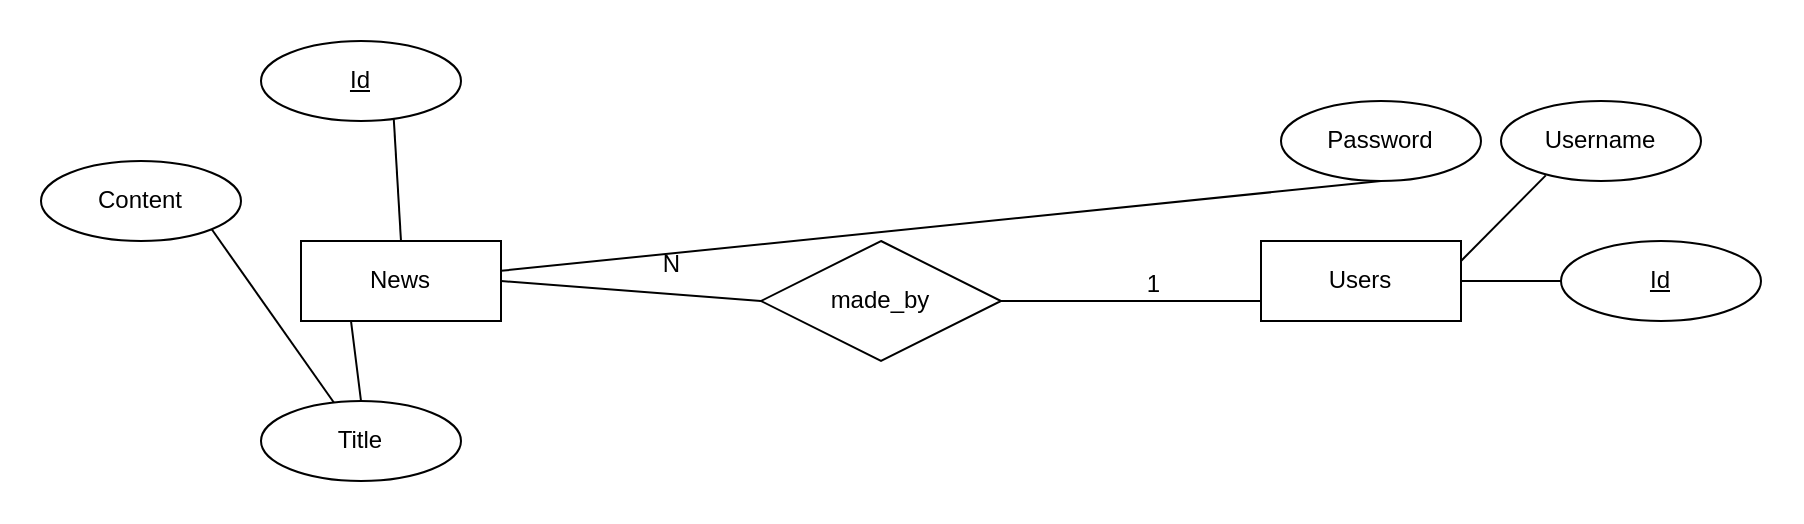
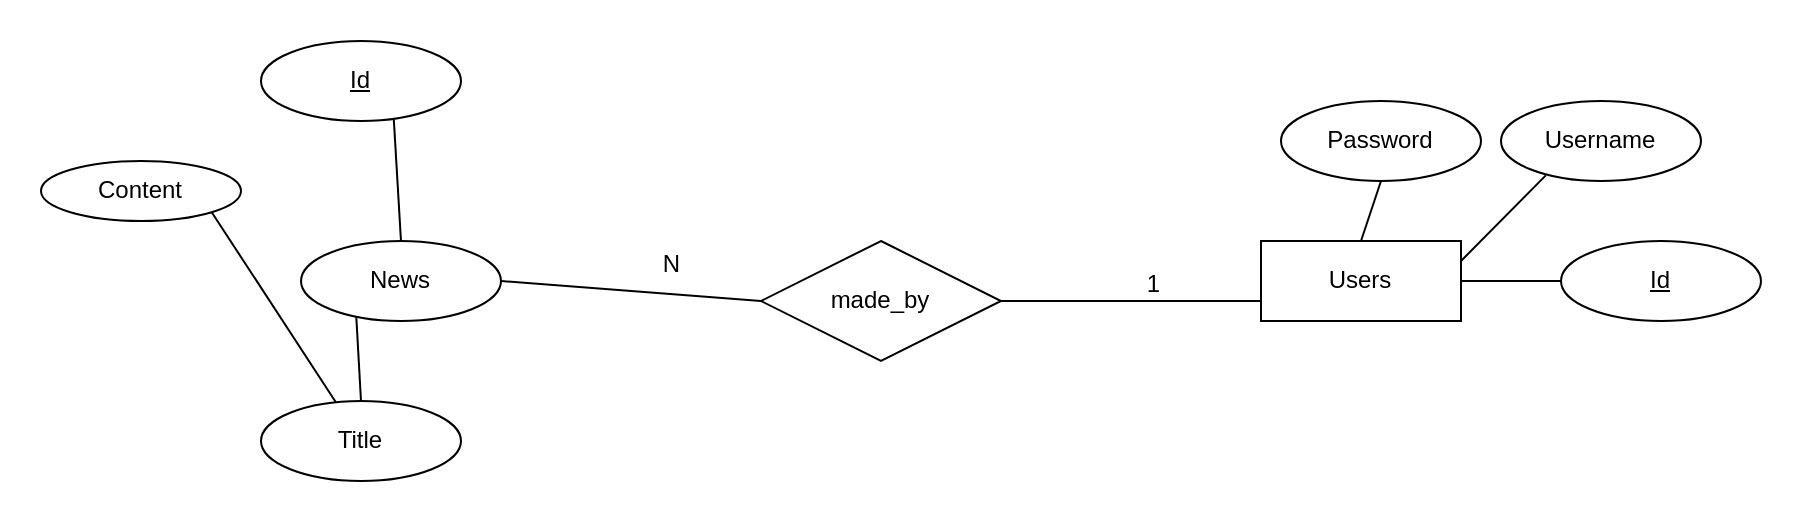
  <mxCell id="0" />
  <mxCell id="1" parent="0" />
- <mxCell id="2" value="News" style="whiteSpace=wrap;html=1;align=center;" vertex="1" parent="1"><mxGeometry x="150" y="120" width="100" height="40" as="geometry" /></mxCell>
+ <mxCell id="2" value="News" style="ellipse;whiteSpace=wrap;html=1;align=center;" vertex="1" parent="1"><mxGeometry x="150" y="120" width="100" height="40" as="geometry" /></mxCell>
  <mxCell id="3" value="Users" style="whiteSpace=wrap;html=1;align=center;" vertex="1" parent="1"><mxGeometry x="630" y="120" width="100" height="40" as="geometry" /></mxCell>
  <mxCell id="4" value="made_by" style="shape=rhombus;perimeter=rhombusPerimeter;whiteSpace=wrap;html=1;align=center;" vertex="1" parent="1"><mxGeometry x="380" y="120" width="120" height="60" as="geometry" /></mxCell>
  <mxCell id="5" value="" style="endArrow=none;html=1;rounded=0;exitX=1;exitY=0.5;exitDx=0;exitDy=0;entryX=0;entryY=0.5;entryDx=0;entryDy=0;" edge="1" parent="1" source="2" target="4"><mxGeometry relative="1" as="geometry"><mxPoint x="370" y="260" as="sourcePoint" /><mxPoint x="530" y="260" as="targetPoint" /></mxGeometry></mxCell>
  <mxCell id="6" value="N" style="resizable=0;html=1;align=right;verticalAlign=bottom;" connectable="0" vertex="1" parent="5"><mxGeometry x="1" relative="1" as="geometry"><mxPoint x="-40" y="-10" as="offset" /></mxGeometry></mxCell>
  <mxCell id="7" value="" style="endArrow=none;html=1;rounded=0;exitX=1;exitY=0.5;exitDx=0;exitDy=0;entryX=0;entryY=0.75;entryDx=0;entryDy=0;" edge="1" parent="1" source="4" target="3"><mxGeometry relative="1" as="geometry"><mxPoint x="500" y="160" as="sourcePoint" /><mxPoint x="630" y="170" as="targetPoint" /></mxGeometry></mxCell>
  <mxCell id="8" value="1" style="resizable=0;html=1;align=right;verticalAlign=bottom;" connectable="0" vertex="1" parent="7"><mxGeometry x="1" relative="1" as="geometry"><mxPoint x="-50" as="offset" /></mxGeometry></mxCell>
  <mxCell id="9" value="Id" style="ellipse;whiteSpace=wrap;html=1;align=center;fontStyle=4" vertex="1" parent="1"><mxGeometry x="780" y="120" width="100" height="40" as="geometry" /></mxCell>
  <mxCell id="10" value="Username" style="ellipse;whiteSpace=wrap;html=1;align=center;" vertex="1" parent="1"><mxGeometry x="750" y="50" width="100" height="40" as="geometry" /></mxCell>
  <mxCell id="11" value="Password" style="ellipse;whiteSpace=wrap;html=1;align=center;" vertex="1" parent="1"><mxGeometry x="640" y="50" width="100" height="40" as="geometry" /></mxCell>
  <mxCell id="12" value="Id" style="ellipse;whiteSpace=wrap;html=1;align=center;fontStyle=4" vertex="1" parent="1"><mxGeometry x="130" y="20" width="100" height="40" as="geometry" /></mxCell>
- <mxCell id="13" value="Content" style="ellipse;whiteSpace=wrap;html=1;align=center;" vertex="1" parent="1"><mxGeometry x="20" y="80" width="100" height="40" as="geometry" /></mxCell>
+ <mxCell id="13" value="Content" style="ellipse;whiteSpace=wrap;html=1;align=center;" vertex="1" parent="1"><mxGeometry x="20" y="80" width="100" height="30" as="geometry" /></mxCell>
  <mxCell id="14" value="Title" style="ellipse;whiteSpace=wrap;html=1;align=center;" vertex="1" parent="1"><mxGeometry x="130" y="200" width="100" height="40" as="geometry" /></mxCell>
  <mxCell id="15" value="" style="endArrow=none;html=1;rounded=0;exitX=0.664;exitY=0.98;exitDx=0;exitDy=0;entryX=0.5;entryY=0;entryDx=0;entryDy=0;exitPerimeter=0;" edge="1" parent="1" source="12" target="2"><mxGeometry relative="1" as="geometry"><mxPoint x="260" y="150" as="sourcePoint" /><mxPoint x="390" y="160" as="targetPoint" /></mxGeometry></mxCell>
  <mxCell id="16" value="" style="endArrow=none;html=1;rounded=0;exitX=1;exitY=1;exitDx=0;exitDy=0;" edge="1" parent="1" source="13" target="14"><mxGeometry relative="1" as="geometry"><mxPoint x="206.4" y="69.2" as="sourcePoint" /><mxPoint x="210" y="130" as="targetPoint" /></mxGeometry></mxCell>
  <mxCell id="17" value="" style="endArrow=none;html=1;rounded=0;exitX=0.5;exitY=0;exitDx=0;exitDy=0;entryX=0.25;entryY=1;entryDx=0;entryDy=0;" edge="1" parent="1" source="14" target="2"><mxGeometry relative="1" as="geometry"><mxPoint x="110" y="180" as="sourcePoint" /><mxPoint x="160" y="160" as="targetPoint" /></mxGeometry></mxCell>
- <mxCell id="18" value="" style="endArrow=none;html=1;rounded=0;exitX=0.5;exitY=1;exitDx=0;exitDy=0;" edge="1" parent="1" source="11" target="2"><mxGeometry relative="1" as="geometry"><mxPoint x="206.4" y="69.2" as="sourcePoint" /><mxPoint x="210" y="130" as="targetPoint" /></mxGeometry></mxCell>
+ <mxCell id="18" value="" style="endArrow=none;html=1;rounded=0;exitX=0.5;exitY=1;exitDx=0;exitDy=0;entryX=0.5;entryY=0;entryDx=0;entryDy=0;" edge="1" parent="1" source="11" target="3"><mxGeometry relative="1" as="geometry"><mxPoint x="206.4" y="69.2" as="sourcePoint" /><mxPoint x="210" y="130" as="targetPoint" /></mxGeometry></mxCell>
  <mxCell id="19" value="" style="endArrow=none;html=1;rounded=0;exitX=0.224;exitY=0.93;exitDx=0;exitDy=0;entryX=1;entryY=0.25;entryDx=0;entryDy=0;exitPerimeter=0;" edge="1" parent="1" source="10" target="3"><mxGeometry relative="1" as="geometry"><mxPoint x="700" y="100" as="sourcePoint" /><mxPoint x="690" y="130" as="targetPoint" /></mxGeometry></mxCell>
  <mxCell id="20" value="" style="endArrow=none;html=1;rounded=0;exitX=0;exitY=0.5;exitDx=0;exitDy=0;entryX=1;entryY=0.5;entryDx=0;entryDy=0;" edge="1" parent="1" source="9" target="3"><mxGeometry relative="1" as="geometry"><mxPoint x="782.4" y="97.2" as="sourcePoint" /><mxPoint x="740" y="140" as="targetPoint" /></mxGeometry></mxCell>
